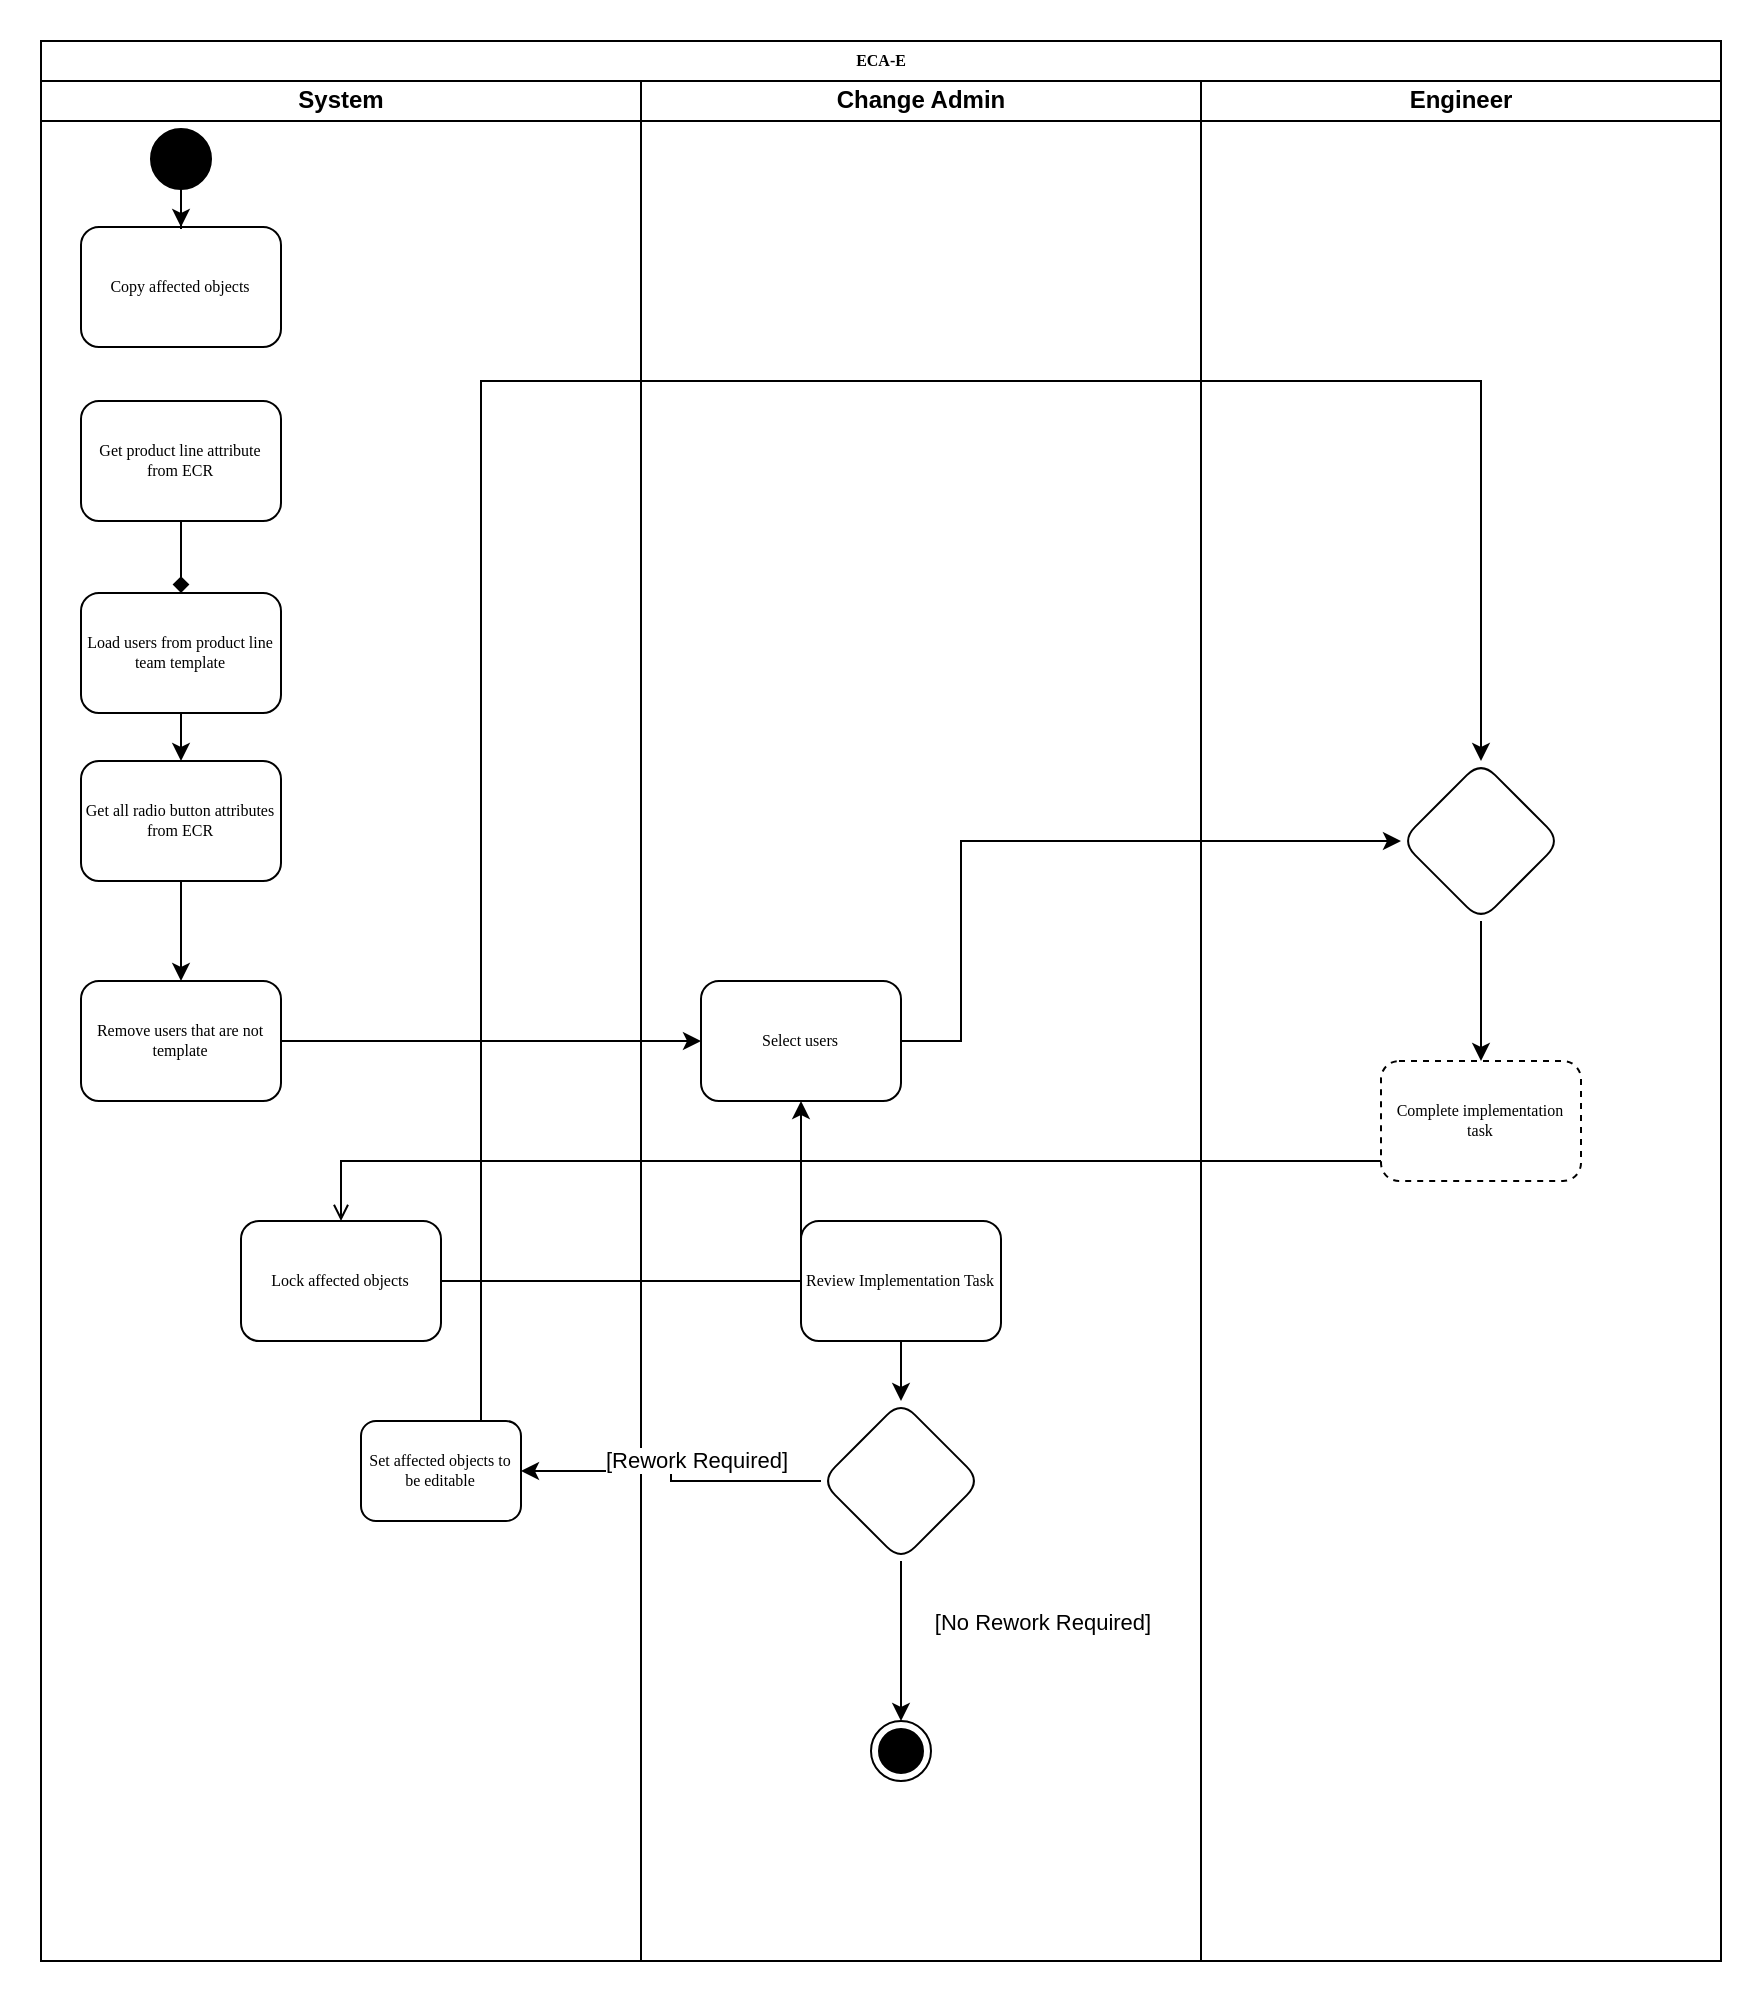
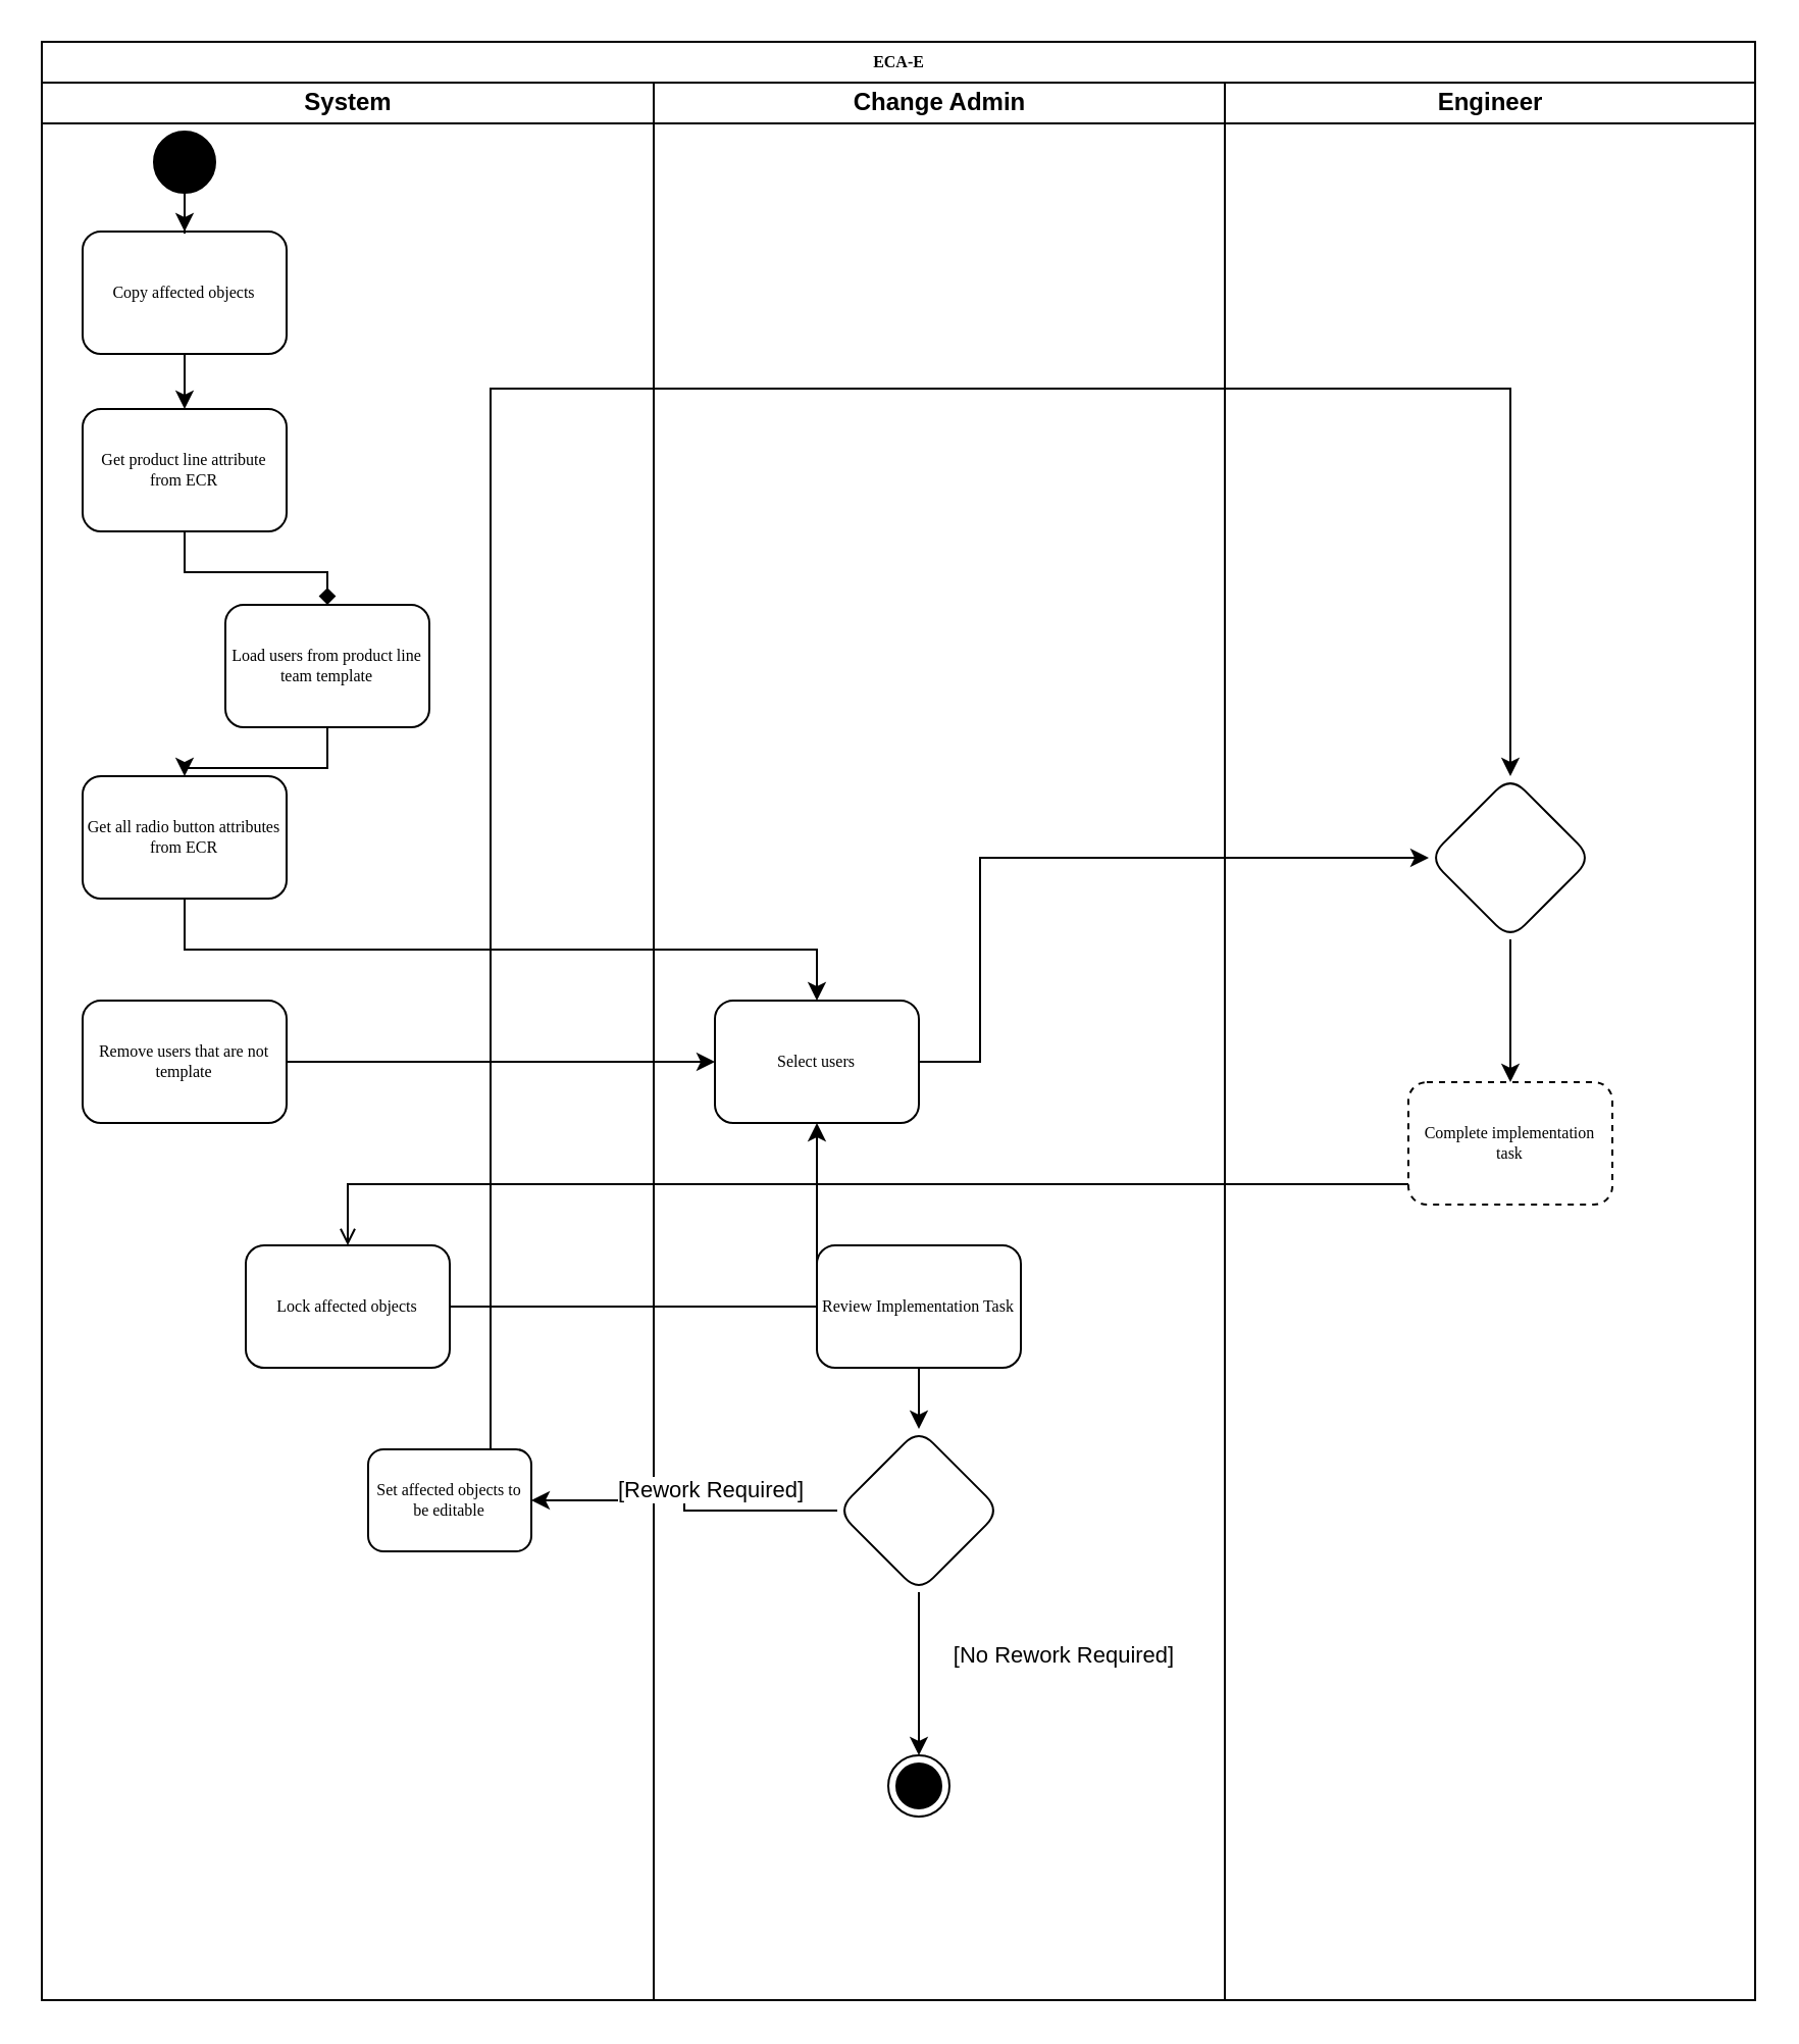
  <mxCell id="0" />
  <mxCell id="1" parent="0" />
  <mxCell id="2" value="ECA-E" style="swimlane;html=1;childLayout=stackLayout;startSize=20;rounded=0;shadow=0;labelBackgroundColor=none;strokeWidth=1;fontFamily=Verdana;fontSize=8;align=center;" parent="1" vertex="1"><mxGeometry x="20" y="20" width="840" height="960" as="geometry" /></mxCell>
  <mxCell id="3" value="System" style="swimlane;html=1;startSize=20;" parent="2" vertex="1"><mxGeometry y="20" width="300" height="940" as="geometry" /></mxCell>
+ <mxCell id="4" style="edgeStyle=orthogonalEdgeStyle;rounded=0;orthogonalLoop=1;jettySize=auto;html=1;entryX=0.5;entryY=0;entryDx=0;entryDy=0;" edge="1" parent="3" source="5" target="7"><mxGeometry relative="1" as="geometry"><mxPoint x="70" y="161" as="targetPoint" /></mxGeometry></mxCell>
  <mxCell id="5" value="Copy affected objects" style="rounded=1;whiteSpace=wrap;html=1;shadow=0;labelBackgroundColor=none;strokeWidth=1;fontFamily=Verdana;fontSize=8;align=center;" parent="3" vertex="1"><mxGeometry x="20" y="73" width="100" height="60" as="geometry" /></mxCell>
  <mxCell id="6" value="" style="edgeStyle=orthogonalEdgeStyle;rounded=0;orthogonalLoop=1;jettySize=auto;html=1;endArrow=diamond;" edge="1" parent="3" source="7" target="9"><mxGeometry relative="1" as="geometry" /></mxCell>
  <mxCell id="7" value="Get product line attribute from ECR" style="rounded=1;whiteSpace=wrap;html=1;shadow=0;labelBackgroundColor=none;strokeWidth=1;fontFamily=Verdana;fontSize=8;align=center;" vertex="1" parent="3"><mxGeometry x="20" y="160" width="100" height="60" as="geometry" /></mxCell>
  <mxCell id="8" style="edgeStyle=orthogonalEdgeStyle;rounded=0;orthogonalLoop=1;jettySize=auto;html=1;exitX=0.5;exitY=1;exitDx=0;exitDy=0;entryX=0.5;entryY=0;entryDx=0;entryDy=0;" edge="1" parent="3" source="9" target="16"><mxGeometry relative="1" as="geometry" /></mxCell>
- <mxCell id="9" value="Load users from product line team template" style="rounded=1;whiteSpace=wrap;html=1;shadow=0;labelBackgroundColor=none;strokeWidth=1;fontFamily=Verdana;fontSize=8;align=center;" vertex="1" parent="3"><mxGeometry x="20" y="256" width="100" height="60" as="geometry" /></mxCell>
+ <mxCell id="9" value="Load users from product line team template" style="rounded=1;whiteSpace=wrap;html=1;shadow=0;labelBackgroundColor=none;strokeWidth=1;fontFamily=Verdana;fontSize=8;align=center;" vertex="1" parent="3"><mxGeometry x="90" y="256" width="100" height="60" as="geometry" /></mxCell>
  <mxCell id="10" value="Remove users that are not template" style="rounded=1;whiteSpace=wrap;html=1;shadow=0;labelBackgroundColor=none;strokeWidth=1;fontFamily=Verdana;fontSize=8;align=center;" vertex="1" parent="3"><mxGeometry x="20" y="450" width="100" height="60" as="geometry" /></mxCell>
  <mxCell id="11" value="Lock affected objects" style="rounded=1;whiteSpace=wrap;html=1;shadow=0;labelBackgroundColor=none;strokeWidth=1;fontFamily=Verdana;fontSize=8;align=center;" vertex="1" parent="3"><mxGeometry x="100" y="570" width="100" height="60" as="geometry" /></mxCell>
  <mxCell id="12" value="Set affected objects to be editable" style="whiteSpace=wrap;html=1;fontSize=8;fontFamily=Verdana;rounded=1;shadow=0;labelBackgroundColor=none;strokeWidth=1;" vertex="1" parent="3"><mxGeometry x="160" y="670" width="80" height="50" as="geometry" /></mxCell>
  <mxCell id="13" style="edgeStyle=orthogonalEdgeStyle;rounded=0;orthogonalLoop=1;jettySize=auto;html=1;" edge="1" parent="3" source="14" target="5"><mxGeometry relative="1" as="geometry" /></mxCell>
  <mxCell id="14" value="" style="ellipse;fillColor=strokeColor;html=1;" vertex="1" parent="3"><mxGeometry x="55" y="24" width="30" height="30" as="geometry" /></mxCell>
- <mxCell id="15" style="edgeStyle=orthogonalEdgeStyle;rounded=0;orthogonalLoop=1;jettySize=auto;html=1;exitX=0.5;exitY=1;exitDx=0;exitDy=0;entryX=0.5;entryY=0;entryDx=0;entryDy=0;" edge="1" parent="3" source="16" target="10"><mxGeometry relative="1" as="geometry" /></mxCell>
+ <mxCell id="15" style="edgeStyle=orthogonalEdgeStyle;rounded=0;orthogonalLoop=1;jettySize=auto;html=1;exitX=0.5;exitY=1;exitDx=0;exitDy=0;" edge="1" parent="3" source="16" target="18"><mxGeometry relative="1" as="geometry" /></mxCell>
  <mxCell id="16" value="Get all radio button attributes from ECR" style="rounded=1;whiteSpace=wrap;html=1;shadow=0;labelBackgroundColor=none;strokeWidth=1;fontFamily=Verdana;fontSize=8;align=center;" vertex="1" parent="3"><mxGeometry x="20" y="340" width="100" height="60" as="geometry" /></mxCell>
  <mxCell id="17" value="Change Admin" style="swimlane;html=1;startSize=20;" parent="2" vertex="1"><mxGeometry x="300" y="20" width="280" height="940" as="geometry" /></mxCell>
  <mxCell id="18" value="Select users" style="rounded=1;whiteSpace=wrap;html=1;shadow=0;labelBackgroundColor=none;strokeWidth=1;fontFamily=Verdana;fontSize=8;align=center;" vertex="1" parent="17"><mxGeometry x="30" y="450" width="100" height="60" as="geometry" /></mxCell>
  <mxCell id="19" value="" style="edgeStyle=orthogonalEdgeStyle;rounded=0;orthogonalLoop=1;jettySize=auto;html=1;" edge="1" parent="17" source="20" target="23"><mxGeometry relative="1" as="geometry" /></mxCell>
  <mxCell id="20" value="Review Implementation Task" style="rounded=1;whiteSpace=wrap;html=1;shadow=0;labelBackgroundColor=none;strokeWidth=1;fontFamily=Verdana;fontSize=8;align=center;" vertex="1" parent="17"><mxGeometry x="80" y="570" width="100" height="60" as="geometry" /></mxCell>
  <mxCell id="21" value="" style="edgeStyle=orthogonalEdgeStyle;rounded=0;orthogonalLoop=1;jettySize=auto;html=1;" edge="1" parent="17" source="23" target="24"><mxGeometry relative="1" as="geometry" /></mxCell>
  <mxCell id="22" value="[No Rework Required]" style="edgeLabel;html=1;align=center;verticalAlign=middle;resizable=0;points=[];" vertex="1" connectable="0" parent="21"><mxGeometry x="-0.525" y="-2" relative="1" as="geometry"><mxPoint x="72" y="11" as="offset" /></mxGeometry></mxCell>
  <mxCell id="23" value="" style="rhombus;whiteSpace=wrap;html=1;fontSize=8;fontFamily=Verdana;rounded=1;shadow=0;labelBackgroundColor=none;strokeWidth=1;" vertex="1" parent="17"><mxGeometry x="90" y="660" width="80" height="80" as="geometry" /></mxCell>
  <mxCell id="24" value="" style="ellipse;html=1;shape=endState;fillColor=strokeColor;" vertex="1" parent="17"><mxGeometry x="115" y="820" width="30" height="30" as="geometry" /></mxCell>
  <mxCell id="25" value="" style="edgeStyle=orthogonalEdgeStyle;rounded=0;orthogonalLoop=1;jettySize=auto;html=1;" edge="1" parent="2" source="10" target="18"><mxGeometry relative="1" as="geometry" /></mxCell>
  <mxCell id="26" value="" style="edgeStyle=orthogonalEdgeStyle;rounded=0;orthogonalLoop=1;jettySize=auto;html=1;endArrow=open;" edge="1" parent="2" source="31" target="11"><mxGeometry relative="1" as="geometry"><Array as="points"><mxPoint x="680" y="560" /><mxPoint x="150" y="560" /></Array></mxGeometry></mxCell>
  <mxCell id="27" value="" style="edgeStyle=orthogonalEdgeStyle;rounded=0;orthogonalLoop=1;jettySize=auto;html=1;" edge="1" parent="2" source="11" target="18"><mxGeometry relative="1" as="geometry" /></mxCell>
  <mxCell id="28" value="" style="edgeStyle=orthogonalEdgeStyle;rounded=0;orthogonalLoop=1;jettySize=auto;html=1;" edge="1" parent="2" source="23" target="12"><mxGeometry relative="1" as="geometry" /></mxCell>
  <mxCell id="29" value="[Rework Required]" style="edgeLabel;html=1;align=center;verticalAlign=middle;resizable=0;points=[];" vertex="1" connectable="0" parent="28"><mxGeometry x="-0.033" y="1" relative="1" as="geometry"><mxPoint x="13" y="-11" as="offset" /></mxGeometry></mxCell>
  <mxCell id="30" value="Engineer" style="swimlane;html=1;startSize=20;" parent="2" vertex="1"><mxGeometry x="580" y="20" width="260" height="940" as="geometry" /></mxCell>
  <mxCell id="31" value="Complete implementation task" style="rounded=1;whiteSpace=wrap;html=1;shadow=0;labelBackgroundColor=none;strokeWidth=1;fontFamily=Verdana;fontSize=8;align=center;dashed=1;" vertex="1" parent="30"><mxGeometry x="90" y="490" width="100" height="60" as="geometry" /></mxCell>
  <mxCell id="32" style="edgeStyle=orthogonalEdgeStyle;rounded=0;orthogonalLoop=1;jettySize=auto;html=1;exitX=0.5;exitY=1;exitDx=0;exitDy=0;entryX=0.5;entryY=0;entryDx=0;entryDy=0;" edge="1" parent="30" source="33" target="31"><mxGeometry relative="1" as="geometry" /></mxCell>
  <mxCell id="33" value="" style="rhombus;whiteSpace=wrap;html=1;fontSize=8;fontFamily=Verdana;rounded=1;shadow=0;labelBackgroundColor=none;strokeWidth=1;" vertex="1" parent="30"><mxGeometry x="100" y="340" width="80" height="80" as="geometry" /></mxCell>
  <mxCell id="34" value="" style="edgeStyle=orthogonalEdgeStyle;rounded=0;orthogonalLoop=1;jettySize=auto;html=1;" edge="1" parent="2" source="18" target="33"><mxGeometry relative="1" as="geometry"><Array as="points"><mxPoint x="460" y="400" /></Array></mxGeometry></mxCell>
  <mxCell id="35" style="edgeStyle=orthogonalEdgeStyle;rounded=0;orthogonalLoop=1;jettySize=auto;html=1;exitX=0.5;exitY=0;exitDx=0;exitDy=0;entryX=0.5;entryY=0;entryDx=0;entryDy=0;" edge="1" parent="2" source="12" target="33"><mxGeometry relative="1" as="geometry"><mxPoint x="680" y="180" as="targetPoint" /><Array as="points"><mxPoint x="220" y="170" /><mxPoint x="720" y="170" /></Array></mxGeometry></mxCell>
